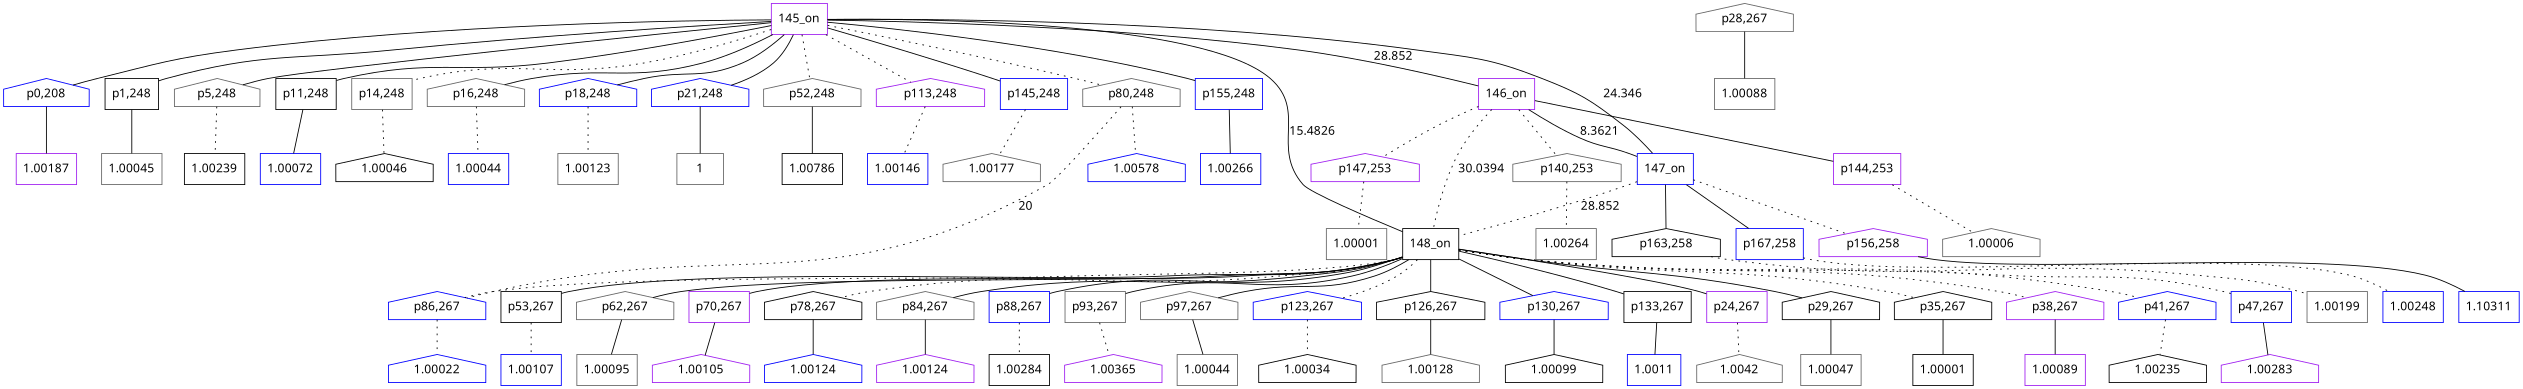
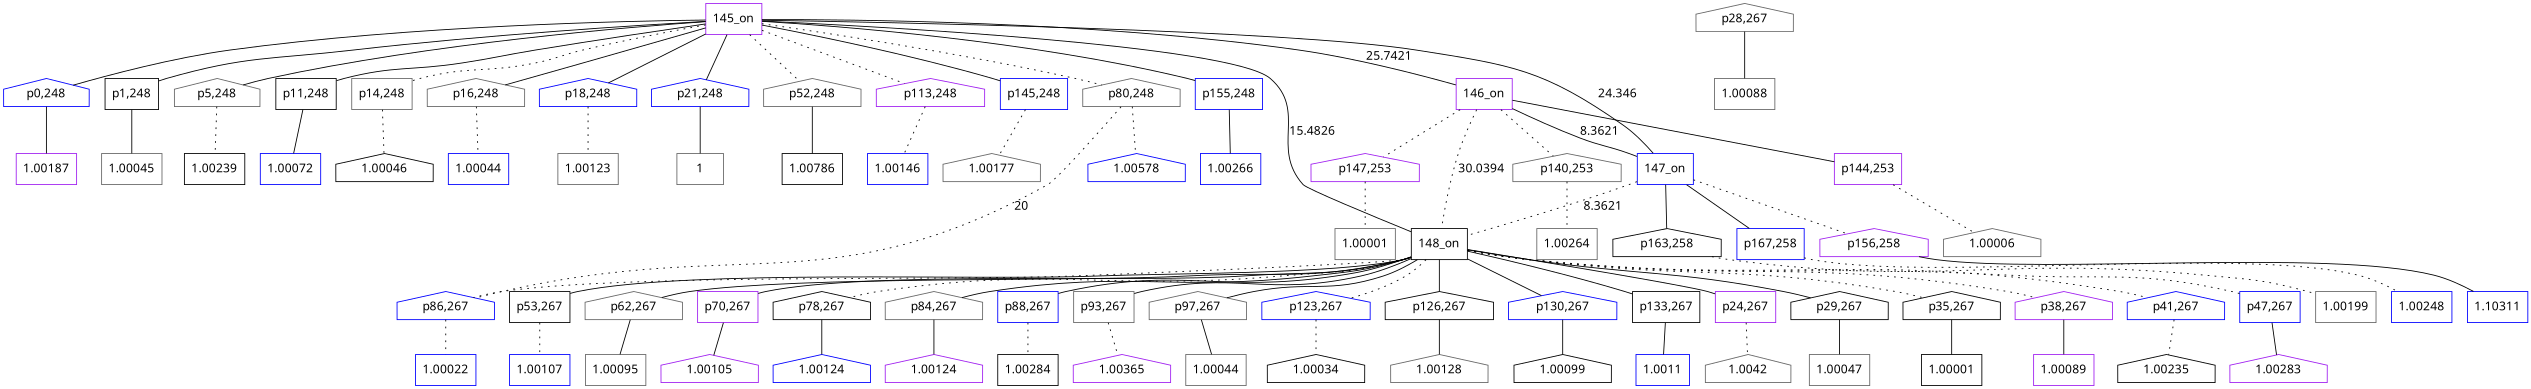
  graph {
    fontname="Noto Sans"
    node [color=gray40 fontname="Noto Sans" shape=box]
    edge [fontname="Noto Sans" style=solid]
    n1 [color=purple label=1.00187]
-   "p0,248" [color=blue shape=house label="p0,208"]
+   "p0,248" [color=blue shape=house]
    n3 [label=1.00045]
    "p1,248" [color=black]
    n5 [color=black label=1.00239]
    "p5,248" [shape=house]
    n7 [color=blue label=1.00072]
    "p11,248" [color=black]
    n9 [color=black label=1.00046 shape=house]
    "p14,248"
    n11 [color=blue label=1.00044]
    "p16,248" [shape=house]
    n13 [label=1.00123]
    "p18,248" [color=blue shape=house]
    n15 [label=1]
    "p21,248" [color=blue shape=house]
    n17 [label=1.0042 shape=house]
    "p24,267" [color=purple]
    n19 [label=1.00088]
    "p28,267" [shape=house]
    n21 [label=1.00047]
    "p29,267" [color=black shape=house]
    n23 [color=black label=1.00001]
    "p35,267" [color=black shape=house]
    n25 [color=purple label=1.00089]
    "p38,267" [color=purple shape=house]
    n27 [color=black label=1.00235 shape=house]
    "p41,267" [color=blue shape=house]
    n29 [color=purple label=1.00283 shape=house]
    "p47,267" [color=blue]
    n31 [color=black label=1.00786]
    "p52,248" [shape=house]
    n33 [color=blue label=1.00107]
    "p53,267" [color=black]
    n35 [label=1.00095]
    "p62,267" [shape=house]
    n37 [color=purple label=1.00105 shape=house]
    "p70,267" [color=purple]
    n39 [color=blue label=1.00124 shape=house]
    "p78,267" [color=black shape=house]
    n41 [color=blue label=1.00578 shape=house]
    "p80,248" [shape=house]
    "p86,267" [color=blue shape=house]
-   n44 [color=blue label=1.00022 shape=house]
+   n44 [color=blue label=1.00022]
    n45 [color=purple label=1.00124 shape=house]
    "p84,267" [shape=house]
    n47 [color=black label=1.00284]
    "p88,267" [color=blue]
    n49 [color=purple label=1.00365 shape=house]
    "p93,267"
    n51 [label=1.00044]
    "p97,267" [shape=house]
    n53 [color=blue label=1.00146]
    "p113,248" [color=purple shape=house]
    n55 [color=black label=1.00034 shape=house]
    "p123,267" [color=blue shape=house]
    n57 [label=1.00128 shape=house]
    "p126,267" [color=black shape=house]
    n59 [color=black label=1.00099 shape=house]
    "p130,267" [color=blue shape=house]
    n61 [color=blue label=1.0011]
    "p133,267" [color=black]
    n63 [label=1.00264]
    "p140,253" [shape=house]
    n65 [label=1.00006 shape=house]
    "p144,253" [color=purple]
    n67 [label=1.00177 shape=house]
    "p145,248" [color=blue]
    n69 [label=1.00001]
    "p147,253" [color=purple shape=house]
    n71 [color=blue label=1.00266]
    "p155,248" [color=blue]
    n73 [color=blue label=1.10311]
    "p156,258" [color=purple shape=house]
    n75 [label=1.00199]
    "p163,258" [color=black shape=house]
    n77 [color=blue label=1.00248]
    "p167,258" [color=blue]
    "145_on" [color=purple]
    "146_on" [color=purple]
    "147_on" [color=blue]
    "148_on" [color=black]
    "p0,248" -- n1
    "p1,248" -- n3
    "p5,248" -- n5 [style=dotted]
    "p11,248" -- n7
    "p14,248" -- n9 [style=dotted]
    "p16,248" -- n11 [style=dotted]
    "p18,248" -- n13 [style=dotted]
    "p21,248" -- n15
    "p24,267" -- n17 [style=dotted]
    "p28,267" -- n19
    "p29,267" -- n21
    "p35,267" -- n23
    "p38,267" -- n25
    "p41,267" -- n27 [style=dotted]
    "p47,267" -- n29
    "p52,248" -- n31
    "p53,267" -- n33 [style=dotted]
    "p62,267" -- n35
    "p70,267" -- n37
    "p78,267" -- n39
    "p80,248" -- n41 [style=dotted]
    "p80,248" -- "p86,267" [label=20 style=dotted]
    "p86,267" -- n44 [style=dotted]
    "p84,267" -- n45
    "p88,267" -- n47 [style=dotted]
    "p93,267" -- n49 [style=dotted]
    "p97,267" -- n51
    "p113,248" -- n53 [style=dotted]
    "p123,267" -- n55 [style=dotted]
    "p126,267" -- n57
    "p130,267" -- n59
    "p133,267" -- n61
    "p140,253" -- n63 [style=dotted]
    "p144,253" -- n65 [style=dotted]
    "p145,248" -- n67 [style=dotted]
    "p147,253" -- n69 [style=dotted]
    "p155,248" -- n71
    "p156,258" -- n73
    "p163,258" -- n75 [style=dotted]
    "p167,258" -- n77 [style=dotted]
    "145_on" -- "p0,248"
    "145_on" -- "p1,248"
    "145_on" -- "p5,248"
    "145_on" -- "p11,248"
    "145_on" -- "p14,248" [style=dotted]
    "145_on" -- "p16,248"
    "145_on" -- "p18,248"
    "145_on" -- "p21,248"
    "145_on" -- "p52,248" [style=dotted]
    "145_on" -- "p80,248" [style=dotted]
    "145_on" -- "p113,248" [style=dotted]
    "145_on" -- "p145,248"
    "145_on" -- "p155,248"
-   "145_on" -- "146_on" [label=28.852]
+   "145_on" -- "146_on" [label=25.7421]
    "145_on" -- "147_on" [label=24.346]
    "145_on" -- "148_on" [label=15.4826]
    "146_on" -- "p140,253" [style=dotted]
    "146_on" -- "p144,253"
    "146_on" -- "p147,253" [style=dotted]
    "146_on" -- "147_on" [label=8.3621]
    "146_on" -- "148_on" [label=30.0394 style=dotted]
    "147_on" -- "p156,258" [style=dotted]
    "147_on" -- "p163,258"
    "147_on" -- "p167,258"
-   "147_on" -- "148_on" [label=28.852 style=dotted]
+   "147_on" -- "148_on" [label=8.3621 style=dotted]
    "148_on" -- "p24,267"
    "148_on" -- "p29,267"
    "148_on" -- "p35,267" [style=dotted]
    "148_on" -- "p38,267" [style=dotted]
    "148_on" -- "p41,267" [style=dotted]
    "148_on" -- "p47,267" [style=dotted]
    "148_on" -- "p53,267"
    "148_on" -- "p62,267"
    "148_on" -- "p70,267"
    "148_on" -- "p78,267" [style=dotted]
    "148_on" -- "p86,267" [style=dotted]
    "148_on" -- "p84,267"
    "148_on" -- "p88,267"
    "148_on" -- "p93,267"
    "148_on" -- "p97,267"
    "148_on" -- "p123,267" [style=dotted]
    "148_on" -- "p126,267"
    "148_on" -- "p130,267"
    "148_on" -- "p133,267"
  }
